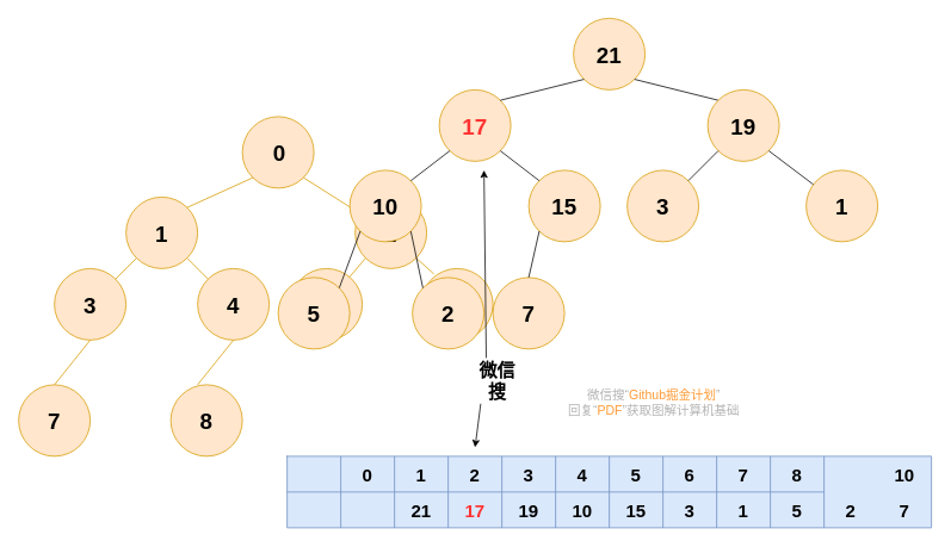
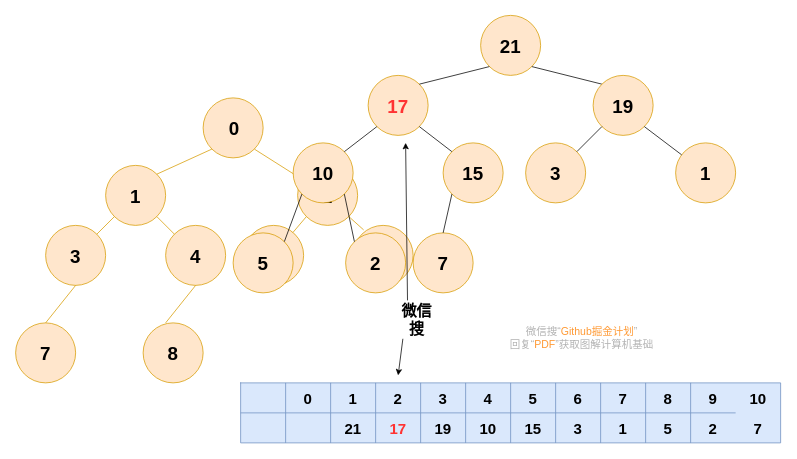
  <mxCell id="0" />
  <mxCell id="1" parent="0" />
  <mxCell id="2" value="&lt;b&gt;&amp;nbsp;&lt;font style=&quot;font-size: 25px&quot;&gt;0&lt;/font&gt;&lt;/b&gt;" style="ellipse;whiteSpace=wrap;html=1;aspect=fixed;fillColor=#ffe6cc;strokeColor=#d79b00;" vertex="1" parent="1"><mxGeometry x="270" y="130" width="80" height="80" as="geometry" /></mxCell>
  <mxCell id="3" value="" style="endArrow=none;html=1;entryX=1;entryY=1;entryDx=0;entryDy=0;fillColor=#ffe6cc;strokeColor=#d79b00;" edge="1" parent="1" source="4" target="2"><mxGeometry width="50" height="50" relative="1" as="geometry"><mxPoint x="250" y="420" as="sourcePoint" /><mxPoint x="300" y="370" as="targetPoint" /></mxGeometry></mxCell>
  <mxCell id="4" value="&lt;b&gt;&lt;font style=&quot;font-size: 25px&quot;&gt;2&lt;/font&gt;&lt;/b&gt;" style="ellipse;whiteSpace=wrap;html=1;aspect=fixed;fillColor=#ffe6cc;strokeColor=#d79b00;" vertex="1" parent="1"><mxGeometry x="396" y="220" width="80" height="80" as="geometry" /></mxCell>
  <mxCell id="5" value="&lt;span style=&quot;font-size: 25px&quot;&gt;&lt;b&gt;1&lt;/b&gt;&lt;/span&gt;" style="ellipse;whiteSpace=wrap;html=1;aspect=fixed;fillColor=#ffe6cc;strokeColor=#d79b00;" vertex="1" parent="1"><mxGeometry x="140" y="220" width="80" height="80" as="geometry" /></mxCell>
  <mxCell id="6" value="&lt;b&gt;&lt;font style=&quot;font-size: 25px&quot;&gt;3&lt;/font&gt;&lt;/b&gt;" style="ellipse;whiteSpace=wrap;html=1;aspect=fixed;fillColor=#ffe6cc;strokeColor=#d79b00;" vertex="1" parent="1"><mxGeometry x="60" y="300" width="80" height="80" as="geometry" /></mxCell>
  <mxCell id="7" value="&lt;b&gt;&lt;font style=&quot;font-size: 25px&quot;&gt;5&lt;/font&gt;&lt;/b&gt;" style="ellipse;whiteSpace=wrap;html=1;aspect=fixed;fillColor=#ffe6cc;strokeColor=#d79b00;" vertex="1" parent="1"><mxGeometry x="324" y="300" width="80" height="80" as="geometry" /></mxCell>
  <mxCell id="8" value="" style="endArrow=none;html=1;exitX=1;exitY=0;exitDx=0;exitDy=0;entryX=0;entryY=1;entryDx=0;entryDy=0;fillColor=#ffe6cc;strokeColor=#d79b00;" edge="1" parent="1" source="5" target="2"><mxGeometry width="50" height="50" relative="1" as="geometry"><mxPoint x="250" y="430" as="sourcePoint" /><mxPoint x="418" y="312" as="targetPoint" /></mxGeometry></mxCell>
  <mxCell id="9" value="" style="endArrow=none;html=1;entryX=1;entryY=0;entryDx=0;entryDy=0;exitX=0;exitY=1;exitDx=0;exitDy=0;fillColor=#ffe6cc;strokeColor=#d79b00;" edge="1" parent="1" source="5" target="6"><mxGeometry width="50" height="50" relative="1" as="geometry"><mxPoint x="260" y="320" as="sourcePoint" /><mxPoint x="298.284" y="228.284" as="targetPoint" /></mxGeometry></mxCell>
  <mxCell id="10" value="" style="endArrow=none;html=1;entryX=0;entryY=1;entryDx=0;entryDy=0;fillColor=#ffe6cc;strokeColor=#d79b00;" edge="1" parent="1" source="7" target="4"><mxGeometry width="50" height="50" relative="1" as="geometry"><mxPoint x="449.634" y="289.92" as="sourcePoint" /><mxPoint x="356" y="410" as="targetPoint" /></mxGeometry></mxCell>
  <mxCell id="11" value="&lt;span style=&quot;font-size: 25px&quot;&gt;&lt;b&gt;4&lt;/b&gt;&lt;/span&gt;" style="ellipse;whiteSpace=wrap;html=1;aspect=fixed;fillColor=#ffe6cc;strokeColor=#d79b00;" vertex="1" parent="1"><mxGeometry x="220" y="300" width="80" height="80" as="geometry" /></mxCell>
  <mxCell id="12" value="" style="endArrow=none;html=1;exitX=1;exitY=1;exitDx=0;exitDy=0;entryX=0;entryY=0;entryDx=0;entryDy=0;fillColor=#ffe6cc;strokeColor=#d79b00;" edge="1" parent="1" source="5" target="11"><mxGeometry width="50" height="50" relative="1" as="geometry"><mxPoint x="218.284" y="241.716" as="sourcePoint" /><mxPoint x="241.716" y="218.284" as="targetPoint" /></mxGeometry></mxCell>
  <mxCell id="13" value="&lt;b&gt;&lt;font style=&quot;font-size: 25px&quot;&gt;6&lt;/font&gt;&lt;/b&gt;" style="ellipse;whiteSpace=wrap;html=1;aspect=fixed;fillColor=#ffe6cc;strokeColor=#d79b00;" vertex="1" parent="1"><mxGeometry x="470" y="300" width="80" height="80" as="geometry" /></mxCell>
  <mxCell id="14" value="" style="endArrow=none;html=1;entryX=1;entryY=1;entryDx=0;entryDy=0;fillColor=#ffe6cc;strokeColor=#d79b00;exitX=0.175;exitY=0.075;exitDx=0;exitDy=0;exitPerimeter=0;" edge="1" parent="1" source="13" target="4"><mxGeometry width="50" height="50" relative="1" as="geometry"><mxPoint x="408.966" y="330.574" as="sourcePoint" /><mxPoint x="446" y="310" as="targetPoint" /></mxGeometry></mxCell>
  <mxCell id="15" value="&lt;b&gt;&lt;font style=&quot;font-size: 25px&quot;&gt;7&lt;/font&gt;&lt;/b&gt;" style="ellipse;whiteSpace=wrap;html=1;aspect=fixed;fillColor=#ffe6cc;strokeColor=#d79b00;" vertex="1" parent="1"><mxGeometry x="20" y="430" width="80" height="80" as="geometry" /></mxCell>
  <mxCell id="16" value="&lt;span style=&quot;font-size: 25px&quot;&gt;&lt;b&gt;8&lt;/b&gt;&lt;/span&gt;" style="ellipse;whiteSpace=wrap;html=1;aspect=fixed;fillColor=#ffe6cc;strokeColor=#d79b00;" vertex="1" parent="1"><mxGeometry x="190" y="430" width="80" height="80" as="geometry" /></mxCell>
  <mxCell id="17" value="" style="endArrow=none;html=1;entryX=0.5;entryY=0;entryDx=0;entryDy=0;exitX=0;exitY=1;exitDx=0;exitDy=0;fillColor=#ffe6cc;strokeColor=#d79b00;" edge="1" parent="1" target="15"><mxGeometry width="50" height="50" relative="1" as="geometry"><mxPoint x="99.996" y="380.004" as="sourcePoint" /><mxPoint x="76.564" y="403.436" as="targetPoint" /></mxGeometry></mxCell>
  <mxCell id="18" value="" style="endArrow=none;html=1;entryX=0.5;entryY=0;entryDx=0;entryDy=0;exitX=0;exitY=1;exitDx=0;exitDy=0;fillColor=#ffe6cc;strokeColor=#d79b00;" edge="1" parent="1"><mxGeometry width="50" height="50" relative="1" as="geometry"><mxPoint x="259.996" y="380.004" as="sourcePoint" /><mxPoint x="220" y="430" as="targetPoint" /></mxGeometry></mxCell>
  <mxCell id="19" value="&lt;b style=&quot;font-size: 25px&quot;&gt;21&lt;/b&gt;" style="ellipse;whiteSpace=wrap;html=1;aspect=fixed;fillColor=#ffe6cc;strokeColor=#d79b00;" vertex="1" parent="1"><mxGeometry x="640" y="20" width="80" height="80" as="geometry" /></mxCell>
  <mxCell id="20" value="" style="endArrow=none;html=1;entryX=1;entryY=1;entryDx=0;entryDy=0;exitX=0;exitY=0;exitDx=0;exitDy=0;" edge="1" parent="1" source="21" target="19"><mxGeometry width="50" height="50" relative="1" as="geometry"><mxPoint x="530" y="320" as="sourcePoint" /><mxPoint x="580" y="270" as="targetPoint" /></mxGeometry></mxCell>
  <mxCell id="21" value="&lt;span style=&quot;font-size: 25px&quot;&gt;&lt;b&gt;19&lt;/b&gt;&lt;/span&gt;" style="ellipse;whiteSpace=wrap;html=1;aspect=fixed;fillColor=#ffe6cc;strokeColor=#d79b00;" vertex="1" parent="1"><mxGeometry x="790" y="100" width="80" height="80" as="geometry" /></mxCell>
  <mxCell id="22" value="&lt;span style=&quot;font-size: 25px&quot;&gt;&lt;b&gt;&lt;font color=&quot;#ff3333&quot;&gt;17&lt;/font&gt;&lt;/b&gt;&lt;/span&gt;" style="ellipse;whiteSpace=wrap;html=1;aspect=fixed;fillColor=#ffe6cc;strokeColor=#d79b00;" vertex="1" parent="1"><mxGeometry x="490" y="100" width="80" height="80" as="geometry" /></mxCell>
  <mxCell id="23" value="&lt;span style=&quot;font-size: 25px&quot;&gt;&lt;b&gt;10&lt;/b&gt;&lt;/span&gt;" style="ellipse;whiteSpace=wrap;html=1;aspect=fixed;fillColor=#ffe6cc;strokeColor=#d79b00;" vertex="1" parent="1"><mxGeometry x="390" y="190" width="80" height="80" as="geometry" /></mxCell>
  <mxCell id="24" value="&lt;span style=&quot;font-size: 25px&quot;&gt;&lt;b&gt;1&lt;/b&gt;&lt;/span&gt;" style="ellipse;whiteSpace=wrap;html=1;aspect=fixed;fillColor=#ffe6cc;strokeColor=#d79b00;" vertex="1" parent="1"><mxGeometry x="900" y="190" width="80" height="80" as="geometry" /></mxCell>
  <mxCell id="25" value="" style="endArrow=none;html=1;exitX=1;exitY=0;exitDx=0;exitDy=0;entryX=0;entryY=1;entryDx=0;entryDy=0;" edge="1" parent="1" source="22" target="19"><mxGeometry width="50" height="50" relative="1" as="geometry"><mxPoint x="530" y="330" as="sourcePoint" /><mxPoint x="698" y="212" as="targetPoint" /></mxGeometry></mxCell>
  <mxCell id="26" value="" style="endArrow=none;html=1;entryX=1;entryY=0;entryDx=0;entryDy=0;exitX=0;exitY=1;exitDx=0;exitDy=0;" edge="1" parent="1" source="22" target="23"><mxGeometry width="50" height="50" relative="1" as="geometry"><mxPoint x="590" y="210" as="sourcePoint" /><mxPoint x="628.284" y="118.284" as="targetPoint" /></mxGeometry></mxCell>
  <mxCell id="27" value="" style="endArrow=none;html=1;entryX=1;entryY=1;entryDx=0;entryDy=0;" edge="1" parent="1" source="24" target="21"><mxGeometry width="50" height="50" relative="1" as="geometry"><mxPoint x="753.634" y="179.92" as="sourcePoint" /><mxPoint x="660" y="300" as="targetPoint" /></mxGeometry></mxCell>
  <mxCell id="28" value="&lt;span style=&quot;font-size: 25px&quot;&gt;&lt;b&gt;15&lt;/b&gt;&lt;/span&gt;" style="ellipse;whiteSpace=wrap;html=1;aspect=fixed;fillColor=#ffe6cc;strokeColor=#d79b00;" vertex="1" parent="1"><mxGeometry x="590" y="190" width="80" height="80" as="geometry" /></mxCell>
  <mxCell id="29" value="" style="endArrow=none;html=1;exitX=1;exitY=1;exitDx=0;exitDy=0;entryX=0;entryY=0;entryDx=0;entryDy=0;" edge="1" parent="1" source="22" target="28"><mxGeometry width="50" height="50" relative="1" as="geometry"><mxPoint x="548.284" y="131.716" as="sourcePoint" /><mxPoint x="571.716" y="108.284" as="targetPoint" /></mxGeometry></mxCell>
  <mxCell id="30" value="&lt;span style=&quot;font-size: 25px&quot;&gt;&lt;b&gt;2&lt;/b&gt;&lt;/span&gt;" style="ellipse;whiteSpace=wrap;html=1;aspect=fixed;fillColor=#ffe6cc;strokeColor=#d79b00;" vertex="1" parent="1"><mxGeometry x="460" y="310" width="80" height="80" as="geometry" /></mxCell>
  <mxCell id="31" value="" style="endArrow=none;html=1;exitX=1;exitY=1;exitDx=0;exitDy=0;entryX=0;entryY=0;entryDx=0;entryDy=0;" edge="1" parent="1" source="23" target="30"><mxGeometry width="50" height="50" relative="1" as="geometry"><mxPoint x="548.284" y="188.284" as="sourcePoint" /><mxPoint x="571.716" y="211.716" as="targetPoint" /></mxGeometry></mxCell>
  <mxCell id="32" value="&lt;span style=&quot;font-size: 25px&quot;&gt;&lt;b&gt;3&lt;/b&gt;&lt;/span&gt;" style="ellipse;whiteSpace=wrap;html=1;aspect=fixed;fillColor=#ffe6cc;strokeColor=#d79b00;" vertex="1" parent="1"><mxGeometry x="700" y="190" width="80" height="80" as="geometry" /></mxCell>
  <mxCell id="33" value="" style="endArrow=none;html=1;exitX=0;exitY=1;exitDx=0;exitDy=0;entryX=1;entryY=0;entryDx=0;entryDy=0;" edge="1" parent="1" source="21" target="32"><mxGeometry width="50" height="50" relative="1" as="geometry"><mxPoint x="618.284" y="188.284" as="sourcePoint" /><mxPoint x="641.716" y="211.716" as="targetPoint" /></mxGeometry></mxCell>
  <mxCell id="34" value="&lt;span style=&quot;font-size: 25px&quot;&gt;&lt;b&gt;5&lt;/b&gt;&lt;/span&gt;" style="ellipse;whiteSpace=wrap;html=1;aspect=fixed;fillColor=#ffe6cc;strokeColor=#d79b00;" vertex="1" parent="1"><mxGeometry x="310" y="310" width="80" height="80" as="geometry" /></mxCell>
  <mxCell id="35" value="" style="endArrow=none;html=1;exitX=0;exitY=1;exitDx=0;exitDy=0;entryX=1;entryY=0;entryDx=0;entryDy=0;" edge="1" parent="1" source="23" target="34"><mxGeometry width="50" height="50" relative="1" as="geometry"><mxPoint x="468.284" y="268.284" as="sourcePoint" /><mxPoint x="501.716" y="311.716" as="targetPoint" /></mxGeometry></mxCell>
  <mxCell id="36" value="&lt;span style=&quot;font-size: 25px&quot;&gt;&lt;b&gt;7&lt;/b&gt;&lt;/span&gt;" style="ellipse;whiteSpace=wrap;html=1;aspect=fixed;fillColor=#ffe6cc;strokeColor=#d79b00;" vertex="1" parent="1"><mxGeometry x="550" y="310" width="80" height="80" as="geometry" /></mxCell>
  <mxCell id="37" value="" style="endArrow=none;html=1;exitX=0;exitY=1;exitDx=0;exitDy=0;entryX=0.5;entryY=0;entryDx=0;entryDy=0;" edge="1" parent="1" source="28" target="36"><mxGeometry width="50" height="50" relative="1" as="geometry"><mxPoint x="468.284" y="268.284" as="sourcePoint" /><mxPoint x="481.716" y="331.716" as="targetPoint" /></mxGeometry></mxCell>
  <mxCell id="38" value="&lt;b&gt;&lt;font style=&quot;font-size: 20px&quot;&gt;微信搜&lt;/font&gt;&lt;/b&gt;" style="text;html=1;strokeColor=none;fillColor=none;align=center;verticalAlign=middle;whiteSpace=wrap;rounded=0;" vertex="1" parent="1"><mxGeometry x="530" y="400" width="50" height="50" as="geometry" /></mxCell>
  <mxCell id="39" value="" style="endArrow=classic;html=1;exitX=0.25;exitY=0;exitDx=0;exitDy=0;" edge="1" parent="1" source="38"><mxGeometry width="50" height="50" relative="1" as="geometry"><mxPoint x="690" y="350" as="sourcePoint" /><mxPoint x="540" y="190" as="targetPoint" /></mxGeometry></mxCell>
  <mxCell id="40" value="" style="endArrow=classic;html=1;exitX=0.127;exitY=1.024;exitDx=0;exitDy=0;exitPerimeter=0;" edge="1" parent="1" source="38"><mxGeometry width="50" height="50" relative="1" as="geometry"><mxPoint x="800" y="370" as="sourcePoint" /><mxPoint x="530" y="500" as="targetPoint" /></mxGeometry></mxCell>
  <mxCell id="41" value="" style="shape=table;html=1;whiteSpace=wrap;startSize=0;container=1;collapsible=0;childLayout=tableLayout;fillColor=#dae8fc;strokeColor=#6c8ebf;" vertex="1" parent="1"><mxGeometry x="320" y="510" width="720" height="80" as="geometry" /></mxCell>
  <mxCell id="42" value="" style="shape=partialRectangle;html=1;whiteSpace=wrap;collapsible=0;dropTarget=0;pointerEvents=0;fillColor=none;top=0;left=0;bottom=0;right=0;points=[[0,0.5],[1,0.5]];portConstraint=eastwest;" vertex="1" parent="41"><mxGeometry width="720" height="40" as="geometry" /></mxCell>
  <mxCell id="43" value="&lt;font style=&quot;font-size: 20px&quot;&gt;&lt;b&gt;0&lt;/b&gt;&lt;/font&gt;" style="shape=partialRectangle;html=1;whiteSpace=wrap;connectable=0;fillColor=none;top=0;left=0;bottom=0;right=0;overflow=hidden;" vertex="1" parent="42"><mxGeometry x="60" width="60" height="40" as="geometry" /></mxCell>
  <mxCell id="44" value="&lt;font style=&quot;font-size: 20px&quot;&gt;&lt;b&gt;1&lt;/b&gt;&lt;/font&gt;" style="shape=partialRectangle;html=1;whiteSpace=wrap;connectable=0;fillColor=none;top=0;left=0;bottom=0;right=0;overflow=hidden;" vertex="1" parent="42"><mxGeometry x="120" width="60" height="40" as="geometry" /></mxCell>
  <mxCell id="45" value="&lt;font style=&quot;font-size: 20px&quot;&gt;&lt;b&gt;2&lt;/b&gt;&lt;/font&gt;" style="shape=partialRectangle;html=1;whiteSpace=wrap;connectable=0;fillColor=none;top=0;left=0;bottom=0;right=0;overflow=hidden;" vertex="1" parent="42"><mxGeometry x="180" width="60" height="40" as="geometry" /></mxCell>
  <mxCell id="46" value="&lt;font style=&quot;font-size: 20px&quot;&gt;&lt;b&gt;3&lt;/b&gt;&lt;/font&gt;" style="shape=partialRectangle;html=1;whiteSpace=wrap;connectable=0;fillColor=none;top=0;left=0;bottom=0;right=0;overflow=hidden;" vertex="1" parent="42"><mxGeometry x="240" width="60" height="40" as="geometry" /></mxCell>
  <mxCell id="47" value="&lt;font style=&quot;font-size: 20px&quot;&gt;&lt;b&gt;4&lt;/b&gt;&lt;/font&gt;" style="shape=partialRectangle;html=1;whiteSpace=wrap;connectable=0;fillColor=none;top=0;left=0;bottom=0;right=0;overflow=hidden;" vertex="1" parent="42"><mxGeometry x="300" width="60" height="40" as="geometry" /></mxCell>
  <mxCell id="48" value="&lt;font style=&quot;font-size: 20px&quot;&gt;&lt;b&gt;5&lt;/b&gt;&lt;/font&gt;" style="shape=partialRectangle;html=1;whiteSpace=wrap;connectable=0;fillColor=none;top=0;left=0;bottom=0;right=0;overflow=hidden;" vertex="1" parent="42"><mxGeometry x="360" width="60" height="40" as="geometry" /></mxCell>
  <mxCell id="49" value="&lt;font style=&quot;font-size: 20px&quot;&gt;&lt;b&gt;6&lt;/b&gt;&lt;/font&gt;" style="shape=partialRectangle;html=1;whiteSpace=wrap;connectable=0;fillColor=none;top=0;left=0;bottom=0;right=0;overflow=hidden;" vertex="1" parent="42"><mxGeometry x="420" width="60" height="40" as="geometry" /></mxCell>
  <mxCell id="50" value="&lt;font style=&quot;font-size: 20px&quot;&gt;&lt;b&gt;7&lt;/b&gt;&lt;/font&gt;" style="shape=partialRectangle;html=1;whiteSpace=wrap;connectable=0;fillColor=none;top=0;left=0;bottom=0;right=0;overflow=hidden;" vertex="1" parent="42"><mxGeometry x="480" width="60" height="40" as="geometry" /></mxCell>
  <mxCell id="51" value="&lt;b&gt;&lt;font style=&quot;font-size: 20px&quot;&gt;8&lt;/font&gt;&lt;/b&gt;" style="shape=partialRectangle;html=1;whiteSpace=wrap;connectable=0;fillColor=none;top=0;left=0;bottom=0;right=0;overflow=hidden;" vertex="1" parent="42"><mxGeometry x="540" width="60" height="40" as="geometry" /></mxCell>
+ <mxCell id="52" value="&lt;b&gt;&lt;font style=&quot;font-size: 20px&quot;&gt;9&lt;/font&gt;&lt;/b&gt;" style="shape=partialRectangle;html=1;whiteSpace=wrap;connectable=0;fillColor=none;top=0;left=0;bottom=0;right=0;overflow=hidden;" vertex="1" parent="42"><mxGeometry x="600" width="60" height="40" as="geometry" /></mxCell>
  <mxCell id="53" value="&lt;b&gt;&lt;font style=&quot;font-size: 20px&quot;&gt;10&lt;/font&gt;&lt;/b&gt;" style="shape=partialRectangle;html=1;whiteSpace=wrap;connectable=0;fillColor=none;top=0;left=0;bottom=0;right=0;overflow=hidden;" vertex="1" parent="42"><mxGeometry x="660" width="60" height="40" as="geometry" /></mxCell>
  <mxCell id="54" value="" style="shape=partialRectangle;html=1;whiteSpace=wrap;collapsible=0;dropTarget=0;pointerEvents=0;fillColor=none;top=0;left=0;bottom=0;right=0;points=[[0,0.5],[1,0.5]];portConstraint=eastwest;" vertex="1" parent="41"><mxGeometry y="40" width="720" height="40" as="geometry" /></mxCell>
  <mxCell id="55" value="" style="shape=partialRectangle;html=1;whiteSpace=wrap;connectable=0;fillColor=none;top=0;left=0;bottom=0;right=0;overflow=hidden;" vertex="1" parent="54"><mxGeometry x="60" width="60" height="40" as="geometry" /></mxCell>
  <mxCell id="56" value="&lt;span style=&quot;font-size: 20px&quot;&gt;&lt;b&gt;21&lt;/b&gt;&lt;/span&gt;" style="shape=partialRectangle;html=1;whiteSpace=wrap;connectable=0;fillColor=none;top=0;left=0;bottom=0;right=0;overflow=hidden;" vertex="1" parent="54"><mxGeometry x="120" width="60" height="40" as="geometry" /></mxCell>
  <mxCell id="57" value="&lt;font style=&quot;font-size: 20px&quot; color=&quot;#ff3333&quot;&gt;&lt;b&gt;17&lt;/b&gt;&lt;/font&gt;" style="shape=partialRectangle;html=1;whiteSpace=wrap;connectable=0;fillColor=none;top=0;left=0;bottom=0;right=0;overflow=hidden;" vertex="1" parent="54"><mxGeometry x="180" width="60" height="40" as="geometry" /></mxCell>
  <mxCell id="58" value="&lt;font style=&quot;font-size: 20px&quot;&gt;&lt;b&gt;19&lt;/b&gt;&lt;/font&gt;" style="shape=partialRectangle;html=1;whiteSpace=wrap;connectable=0;fillColor=none;top=0;left=0;bottom=0;right=0;overflow=hidden;" vertex="1" parent="54"><mxGeometry x="240" width="60" height="40" as="geometry" /></mxCell>
  <mxCell id="59" value="&lt;font style=&quot;font-size: 20px&quot;&gt;&lt;b&gt;10&lt;/b&gt;&lt;/font&gt;" style="shape=partialRectangle;html=1;whiteSpace=wrap;connectable=0;fillColor=none;top=0;left=0;bottom=0;right=0;overflow=hidden;" vertex="1" parent="54"><mxGeometry x="300" width="60" height="40" as="geometry" /></mxCell>
  <mxCell id="60" value="&lt;font style=&quot;font-size: 20px&quot;&gt;&lt;b&gt;15&lt;/b&gt;&lt;/font&gt;" style="shape=partialRectangle;html=1;whiteSpace=wrap;connectable=0;fillColor=none;top=0;left=0;bottom=0;right=0;overflow=hidden;" vertex="1" parent="54"><mxGeometry x="360" width="60" height="40" as="geometry" /></mxCell>
  <mxCell id="61" value="&lt;font style=&quot;font-size: 20px&quot;&gt;&lt;b&gt;3&lt;/b&gt;&lt;/font&gt;" style="shape=partialRectangle;html=1;whiteSpace=wrap;connectable=0;fillColor=none;top=0;left=0;bottom=0;right=0;overflow=hidden;" vertex="1" parent="54"><mxGeometry x="420" width="60" height="40" as="geometry" /></mxCell>
  <mxCell id="62" value="&lt;font style=&quot;font-size: 20px&quot;&gt;&lt;b&gt;1&lt;/b&gt;&lt;/font&gt;" style="shape=partialRectangle;html=1;whiteSpace=wrap;connectable=0;fillColor=none;top=0;left=0;bottom=0;right=0;overflow=hidden;" vertex="1" parent="54"><mxGeometry x="480" width="60" height="40" as="geometry" /></mxCell>
  <mxCell id="63" value="&lt;b&gt;&lt;font style=&quot;font-size: 20px&quot;&gt;5&lt;/font&gt;&lt;/b&gt;" style="shape=partialRectangle;html=1;whiteSpace=wrap;connectable=0;fillColor=none;top=0;left=0;bottom=0;right=0;overflow=hidden;" vertex="1" parent="54"><mxGeometry x="540" width="60" height="40" as="geometry" /></mxCell>
  <mxCell id="64" value="&lt;b&gt;&lt;font style=&quot;font-size: 20px&quot;&gt;2&lt;/font&gt;&lt;/b&gt;" style="shape=partialRectangle;html=1;whiteSpace=wrap;connectable=0;fillColor=none;top=0;left=0;bottom=0;right=0;overflow=hidden;" vertex="1" parent="54"><mxGeometry x="600" width="60" height="40" as="geometry" /></mxCell>
  <mxCell id="65" value="&lt;b&gt;&lt;font style=&quot;font-size: 20px&quot;&gt;7&lt;/font&gt;&lt;/b&gt;" style="shape=partialRectangle;html=1;whiteSpace=wrap;connectable=0;fillColor=none;top=0;left=0;bottom=0;right=0;overflow=hidden;" vertex="1" parent="54"><mxGeometry x="660" width="60" height="40" as="geometry" /></mxCell>
- <mxCell id="66" value="微信搜“&lt;font color=&quot;#ff9933&quot;&gt;Github掘金计划&lt;/font&gt;”&lt;br style=&quot;font-size: 14px&quot;&gt;回复“&lt;font color=&quot;#ff9933&quot;&gt;PDF&lt;/font&gt;”获取图解计算机基础" style="text;html=1;strokeColor=none;fillColor=none;align=center;verticalAlign=middle;whiteSpace=wrap;rounded=0;labelBackgroundColor=none;fontSize=14;fontColor=#B3B3B3;" vertex="1" parent="1"><mxGeometry x="620" y="440" width="220" height="20" as="geometry" /></mxCell>
+ <mxCell id="66" value="微信搜“&lt;font color=&quot;#ff9933&quot;&gt;Github掘金计划&lt;/font&gt;”&lt;br style=&quot;font-size: 14px&quot;&gt;回复“&lt;font color=&quot;#ff9933&quot;&gt;PDF&lt;/font&gt;”获取图解计算机基础" style="text;html=1;strokeColor=none;fillColor=none;align=center;verticalAlign=middle;whiteSpace=wrap;rounded=0;labelBackgroundColor=none;fontSize=14;fontColor=#B3B3B3;" vertex="1" parent="1"><mxGeometry x="665" y="440" width="220" height="20" as="geometry" /></mxCell>
